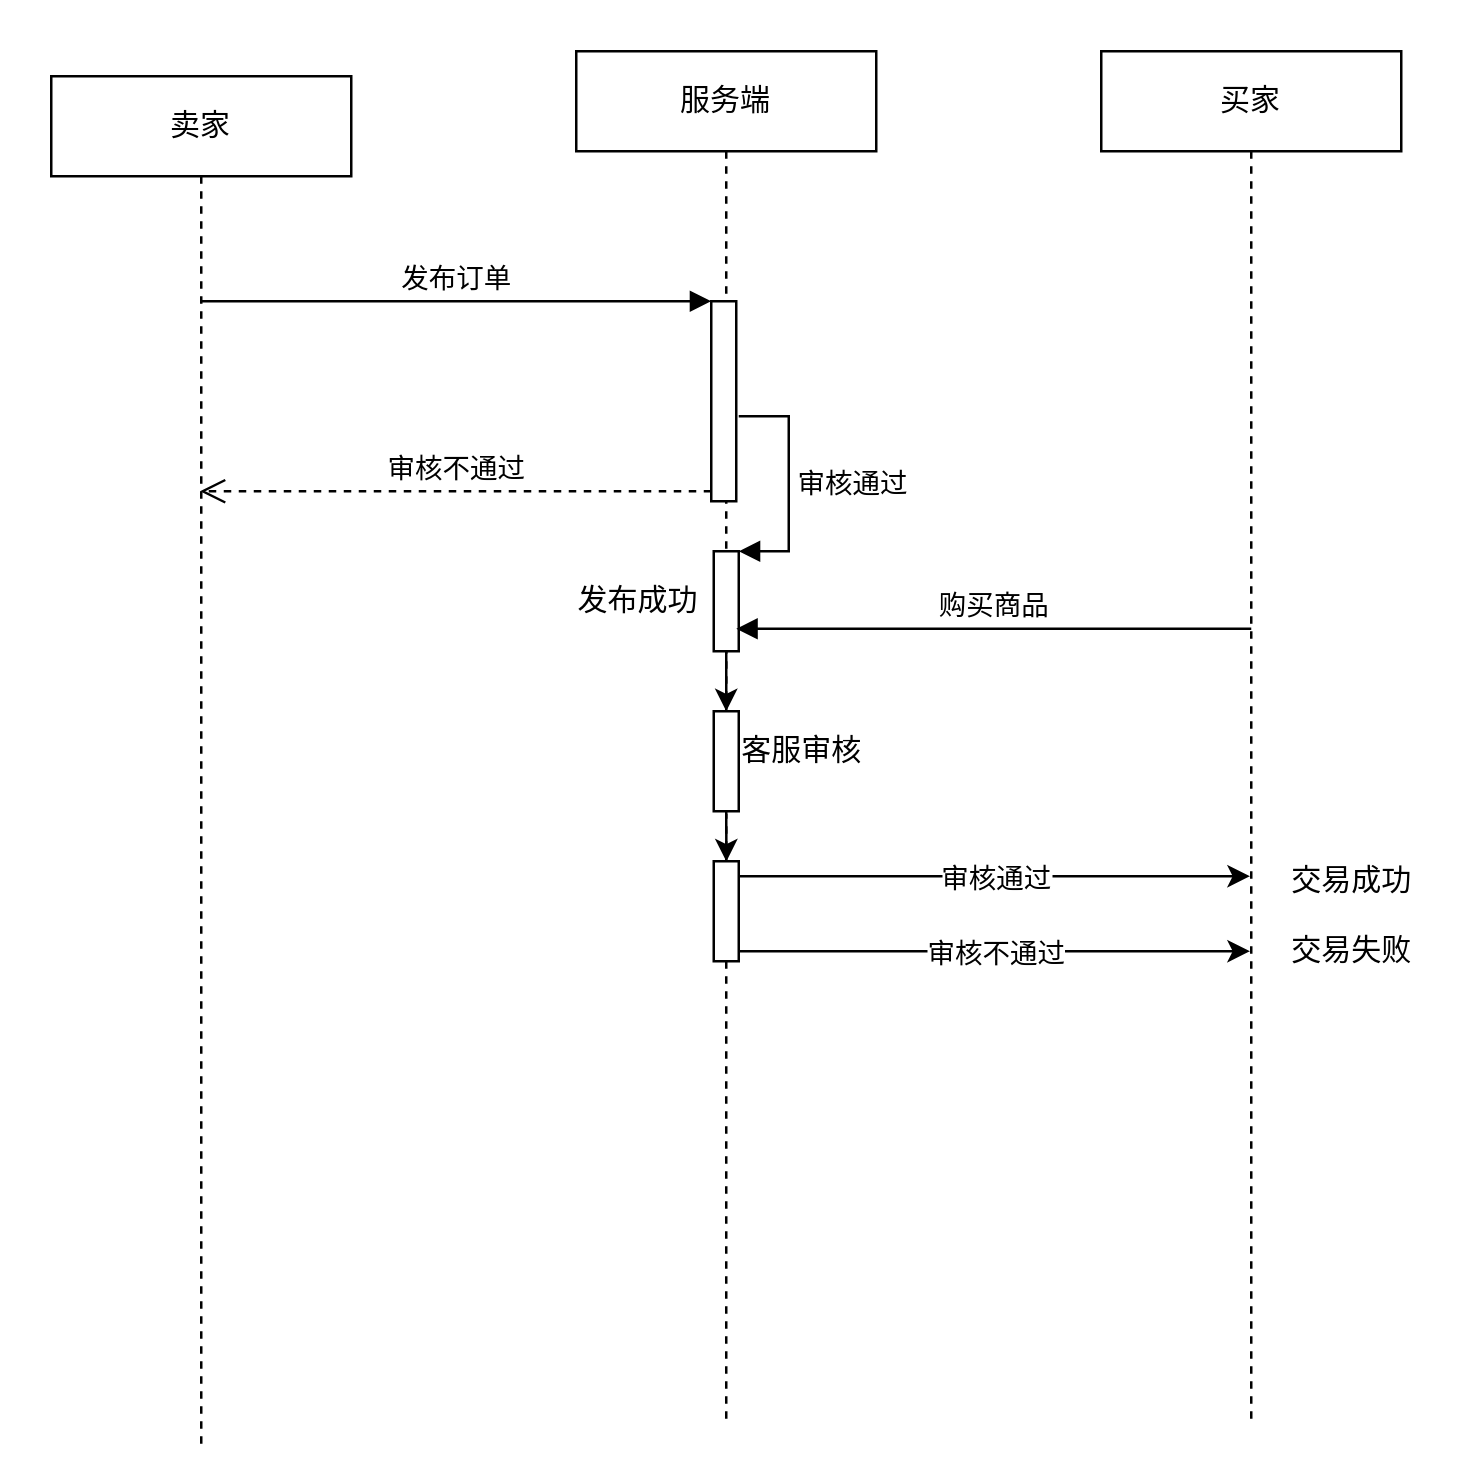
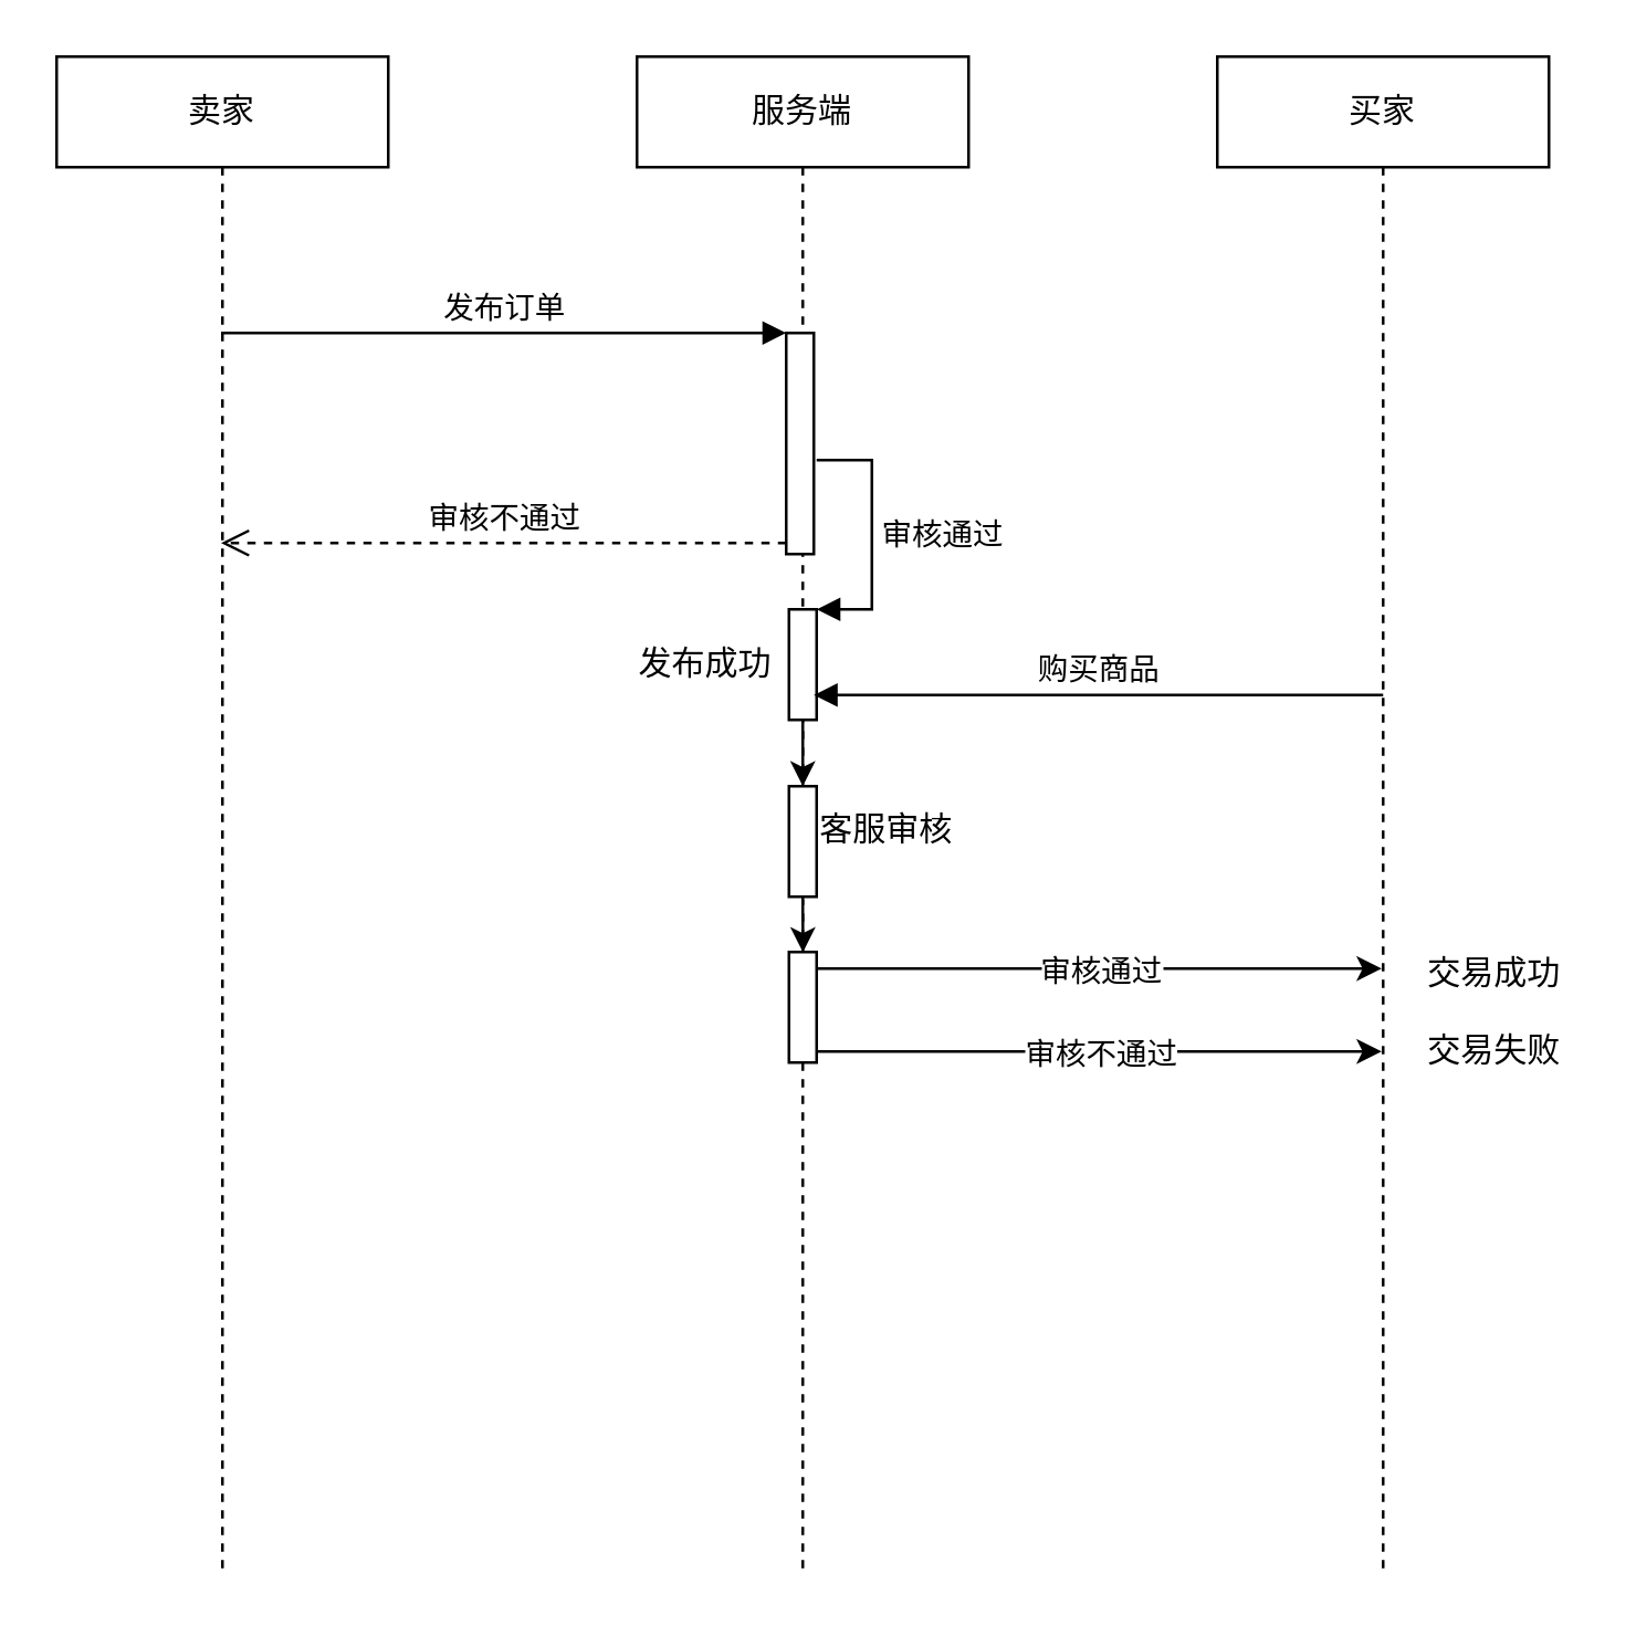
  <mxCell id="0" />
  <mxCell id="1" parent="0" />
  <mxCell id="2" value="服务端" style="shape=umlLifeline;perimeter=lifelinePerimeter;whiteSpace=wrap;html=1;container=1;collapsible=0;recursiveResize=0;outlineConnect=0;rounded=0;sketch=0;" vertex="1" parent="1"><mxGeometry x="230" y="20" width="120" height="550" as="geometry" /></mxCell>
  <mxCell id="3" value="" style="html=1;points=[];perimeter=orthogonalPerimeter;" vertex="1" parent="2"><mxGeometry x="54" y="100" width="10" height="80" as="geometry" /></mxCell>
  <mxCell id="4" value="" style="html=1;points=[];perimeter=orthogonalPerimeter;direction=east;" vertex="1" parent="2"><mxGeometry x="55" y="264" width="10" height="40" as="geometry" /></mxCell>
  <mxCell id="5" value="" style="html=1;points=[];perimeter=orthogonalPerimeter;direction=east;" vertex="1" parent="2"><mxGeometry x="55" y="324" width="10" height="40" as="geometry" /></mxCell>
  <mxCell id="6" value="" style="endArrow=classic;html=1;entryX=0.505;entryY=0.003;entryDx=0;entryDy=0;entryPerimeter=0;" edge="1" parent="2" target="5"><mxGeometry width="50" height="50" relative="1" as="geometry"><mxPoint x="60" y="305" as="sourcePoint" /><mxPoint x="100" y="310" as="targetPoint" /></mxGeometry></mxCell>
  <mxCell id="7" value="买家" style="shape=umlLifeline;perimeter=lifelinePerimeter;whiteSpace=wrap;html=1;container=1;collapsible=0;recursiveResize=0;outlineConnect=0;rounded=0;sketch=0;" vertex="1" parent="1"><mxGeometry x="440" y="20" width="120" height="550" as="geometry" /></mxCell>
- <mxCell id="8" value="卖家" style="shape=umlLifeline;perimeter=lifelinePerimeter;whiteSpace=wrap;html=1;container=1;collapsible=0;recursiveResize=0;outlineConnect=0;rounded=0;sketch=0;" vertex="1" parent="1"><mxGeometry x="20" y="30" width="120" height="550" as="geometry" /></mxCell>
+ <mxCell id="8" value="卖家" style="shape=umlLifeline;perimeter=lifelinePerimeter;whiteSpace=wrap;html=1;container=1;collapsible=0;recursiveResize=0;outlineConnect=0;rounded=0;sketch=0;" vertex="1" parent="1"><mxGeometry x="20" y="20" width="120" height="550" as="geometry" /></mxCell>
  <mxCell id="9" value="发布订单" style="html=1;verticalAlign=bottom;endArrow=block;entryX=0;entryY=0;" edge="1" target="3" parent="1" source="8"><mxGeometry relative="1" as="geometry"><mxPoint x="214" y="120" as="sourcePoint" /></mxGeometry></mxCell>
  <mxCell id="10" value="审核不通过" style="html=1;verticalAlign=bottom;endArrow=open;dashed=1;endSize=8;exitX=0;exitY=0.95;" edge="1" source="3" parent="1" target="8"><mxGeometry relative="1" as="geometry"><mxPoint x="214" y="196" as="targetPoint" /></mxGeometry></mxCell>
  <mxCell id="11" value="" style="html=1;points=[];perimeter=orthogonalPerimeter;" vertex="1" parent="1"><mxGeometry x="285" y="220" width="10" height="40" as="geometry" /></mxCell>
  <mxCell id="12" value="审核通过" style="edgeStyle=orthogonalEdgeStyle;html=1;align=left;spacingLeft=2;endArrow=block;rounded=0;entryX=1;entryY=0;exitX=1.1;exitY=0.575;exitDx=0;exitDy=0;exitPerimeter=0;" edge="1" target="11" parent="1" source="3"><mxGeometry relative="1" as="geometry"><mxPoint x="290" y="200" as="sourcePoint" /><Array as="points"><mxPoint x="315" y="166" /><mxPoint x="315" y="220" /></Array></mxGeometry></mxCell>
  <mxCell id="13" value="发布成功" style="text;html=1;strokeColor=none;fillColor=none;align=center;verticalAlign=middle;whiteSpace=wrap;rounded=0;" vertex="1" parent="1"><mxGeometry x="230" y="230" width="50" height="20" as="geometry" /></mxCell>
  <mxCell id="14" value="购买商品" style="html=1;verticalAlign=bottom;endArrow=block;entryX=0.9;entryY=0.5;entryDx=0;entryDy=0;entryPerimeter=0;" edge="1" parent="1"><mxGeometry relative="1" as="geometry"><mxPoint x="500" y="251" as="sourcePoint" /><mxPoint x="294" y="251" as="targetPoint" /><Array as="points"><mxPoint x="390" y="251" /><mxPoint x="330" y="251" /></Array></mxGeometry></mxCell>
  <mxCell id="15" value="" style="endArrow=classic;html=1;" edge="1" parent="1"><mxGeometry width="50" height="50" relative="1" as="geometry"><mxPoint x="290" y="260" as="sourcePoint" /><mxPoint x="290" y="284" as="targetPoint" /></mxGeometry></mxCell>
  <mxCell id="16" value="客服审核" style="text;html=1;align=center;verticalAlign=middle;resizable=0;points=[];autosize=1;" vertex="1" parent="1"><mxGeometry x="290" y="290" width="60" height="20" as="geometry" /></mxCell>
  <mxCell id="17" value="" style="endArrow=classic;html=1;" edge="1" parent="1" target="7"><mxGeometry relative="1" as="geometry"><mxPoint x="295" y="350" as="sourcePoint" /><mxPoint x="455" y="350" as="targetPoint" /></mxGeometry></mxCell>
  <mxCell id="18" value="审核通过" style="edgeLabel;resizable=0;html=1;align=center;verticalAlign=middle;" connectable="0" vertex="1" parent="17"><mxGeometry relative="1" as="geometry" /></mxCell>
  <mxCell id="19" value="交易成功" style="text;html=1;align=center;verticalAlign=middle;resizable=0;points=[];autosize=1;" vertex="1" parent="1"><mxGeometry x="510" y="342" width="60" height="20" as="geometry" /></mxCell>
  <mxCell id="20" value="" style="endArrow=classic;html=1;" edge="1" parent="1"><mxGeometry relative="1" as="geometry"><mxPoint x="295" y="380" as="sourcePoint" /><mxPoint x="499.5" y="380" as="targetPoint" /></mxGeometry></mxCell>
  <mxCell id="21" value="审核不通过" style="edgeLabel;resizable=0;html=1;align=center;verticalAlign=middle;" connectable="0" vertex="1" parent="20"><mxGeometry relative="1" as="geometry" /></mxCell>
  <mxCell id="22" value="交易失败" style="text;html=1;align=center;verticalAlign=middle;resizable=0;points=[];autosize=1;" vertex="1" parent="1"><mxGeometry x="510" y="370" width="60" height="20" as="geometry" /></mxCell>
